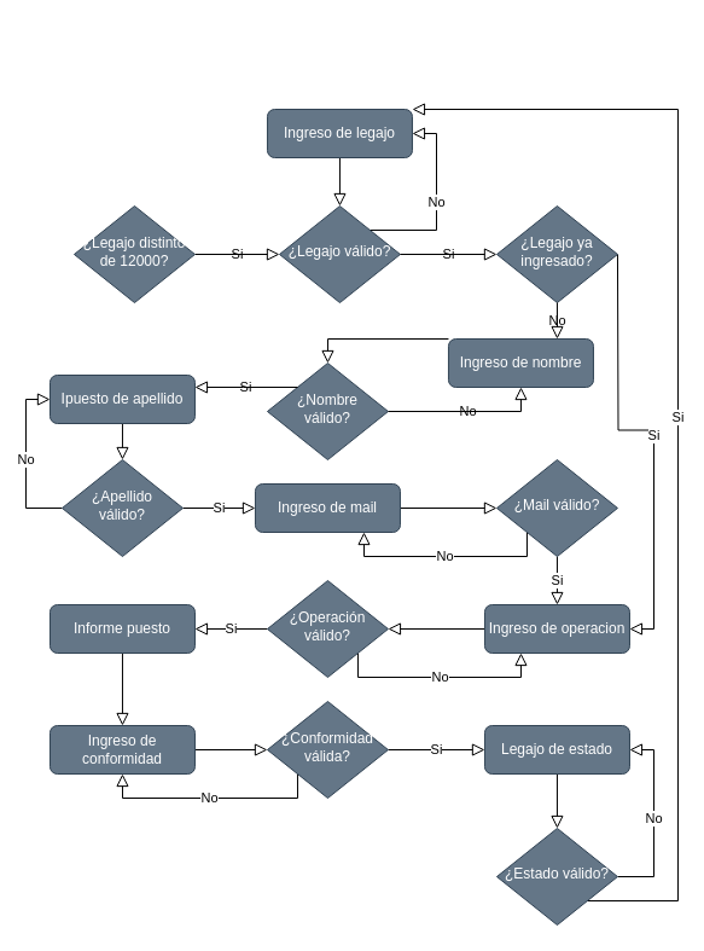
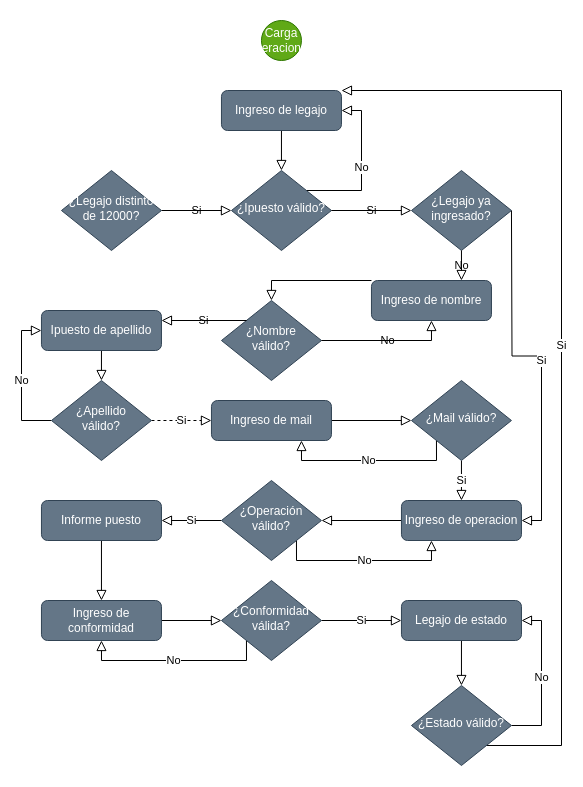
  <mxCell id="0" />
  <mxCell id="1" parent="0" />
  <mxCell id="2" value="Si" style="rounded=0;html=1;jettySize=auto;orthogonalLoop=1;fontSize=11;endArrow=block;endFill=0;endSize=8;strokeWidth=1;shadow=0;labelBackgroundColor=none;edgeStyle=orthogonalEdgeStyle;" parent="1" edge="1"><mxGeometry x="0.006" relative="1" as="geometry"><mxPoint x="160.96" y="210" as="sourcePoint" /><mxPoint x="230.96" y="210" as="targetPoint" /><mxPoint as="offset" /></mxGeometry></mxCell>
  <mxCell id="3" value="No" style="edgeStyle=orthogonalEdgeStyle;rounded=0;orthogonalLoop=1;jettySize=auto;html=1;exitX=1;exitY=0;exitDx=0;exitDy=0;entryX=1;entryY=0.5;entryDx=0;entryDy=0;endSize=8;endArrow=block;endFill=0;" edge="1" parent="1" source="4" target="43"><mxGeometry relative="1" as="geometry"><Array as="points"><mxPoint x="361" y="190" /><mxPoint x="361" y="110" /></Array></mxGeometry></mxCell>
- <mxCell id="4" value="&lt;font style=&quot;font-size: 12px;&quot;&gt;¿Legajo válido?&lt;/font&gt;" style="rhombus;whiteSpace=wrap;html=1;shadow=0;fontFamily=Helvetica;fontSize=12;align=center;strokeWidth=1;spacing=6;spacingTop=-4;fillColor=#647687;strokeColor=#314354;fontColor=#ffffff;" parent="1" vertex="1"><mxGeometry x="230.96" y="170" width="100" height="80" as="geometry" /></mxCell>
+ <mxCell id="4" value="&lt;font style=&quot;font-size: 12px;&quot;&gt;¿Ipuesto válido?&lt;/font&gt;" style="rhombus;whiteSpace=wrap;html=1;shadow=0;fontFamily=Helvetica;fontSize=12;align=center;strokeWidth=1;spacing=6;spacingTop=-4;fillColor=#647687;strokeColor=#314354;fontColor=#ffffff;" parent="1" vertex="1"><mxGeometry x="230.96" y="170" width="100" height="80" as="geometry" /></mxCell>
+ <mxCell id="5" value="Carga operaciones" style="ellipse;whiteSpace=wrap;html=1;aspect=fixed;fillColor=#60a917;fontColor=#ffffff;strokeColor=#2D7600;" vertex="1" parent="1"><mxGeometry x="260.96" width="40" height="40" as="geometry" y="20" /></mxCell>
  <mxCell id="6" value="Si" style="edgeStyle=orthogonalEdgeStyle;rounded=0;orthogonalLoop=1;jettySize=auto;html=1;exitX=1;exitY=0.5;exitDx=0;exitDy=0;entryX=1;entryY=0.5;entryDx=0;entryDy=0;endSize=8;endArrow=block;endFill=0;" edge="1" parent="1" target="23"><mxGeometry relative="1" as="geometry"><mxPoint x="510.96" y="210" as="sourcePoint" /></mxGeometry></mxCell>
  <mxCell id="7" value="&lt;font style=&quot;font-size: 12px;&quot;&gt;¿Legajo ya ingresado?&lt;/font&gt;" style="rhombus;whiteSpace=wrap;html=1;shadow=0;fontFamily=Helvetica;fontSize=12;align=center;strokeWidth=1;spacing=6;spacingTop=-4;fillColor=#647687;strokeColor=#314354;fontColor=#ffffff;" vertex="1" parent="1"><mxGeometry x="410.96" y="170" width="100" height="80" as="geometry" /></mxCell>
  <mxCell id="8" value="Si" style="rounded=0;html=1;jettySize=auto;orthogonalLoop=1;fontSize=11;endArrow=block;endFill=0;endSize=8;strokeWidth=1;shadow=0;labelBackgroundColor=none;edgeStyle=orthogonalEdgeStyle;exitX=1;exitY=0.5;exitDx=0;exitDy=0;entryX=0;entryY=0.5;entryDx=0;entryDy=0;" edge="1" parent="1"><mxGeometry relative="1" as="geometry"><mxPoint x="330.96" y="210" as="sourcePoint" /><mxPoint x="410.96" y="210" as="targetPoint" /></mxGeometry></mxCell>
  <mxCell id="9" value="I&lt;span style=&quot;background-color: initial;&quot;&gt;ngreso de nombre&lt;/span&gt;" style="rounded=1;whiteSpace=wrap;html=1;fontSize=12;glass=0;strokeWidth=1;shadow=0;fillColor=#647687;strokeColor=#314354;fontColor=#ffffff;" vertex="1" parent="1"><mxGeometry x="370.96" y="280" width="120" height="40" as="geometry" /></mxCell>
  <mxCell id="10" value="No" style="rounded=0;html=1;jettySize=auto;orthogonalLoop=1;fontSize=11;endArrow=block;endFill=0;endSize=8;strokeWidth=1;shadow=0;labelBackgroundColor=none;edgeStyle=orthogonalEdgeStyle;exitX=0.5;exitY=1;exitDx=0;exitDy=0;entryX=0.75;entryY=0;entryDx=0;entryDy=0;" edge="1" parent="1" target="9"><mxGeometry relative="1" as="geometry"><mxPoint x="460.96" y="250" as="sourcePoint" /><mxPoint x="35.91" y="280" as="targetPoint" /><Array as="points"><mxPoint x="460.96" y="270" /><mxPoint x="460.96" y="270" /></Array></mxGeometry></mxCell>
  <mxCell id="11" value="&lt;font style=&quot;font-size: 12px;&quot;&gt;¿Nombre válido?&lt;/font&gt;" style="rhombus;whiteSpace=wrap;html=1;shadow=0;fontFamily=Helvetica;fontSize=12;align=center;strokeWidth=1;spacing=6;spacingTop=-4;fillColor=#647687;strokeColor=#314354;fontColor=#ffffff;" vertex="1" parent="1"><mxGeometry x="220.96" y="300" width="100" height="80" as="geometry" /></mxCell>
  <mxCell id="12" value="" style="rounded=0;html=1;jettySize=auto;orthogonalLoop=1;fontSize=11;endArrow=block;endFill=0;endSize=8;strokeWidth=1;shadow=0;labelBackgroundColor=none;edgeStyle=orthogonalEdgeStyle;exitX=0;exitY=0;exitDx=0;exitDy=0;entryX=0.5;entryY=0;entryDx=0;entryDy=0;" edge="1" parent="1" source="9" target="11"><mxGeometry x="0.011" relative="1" as="geometry"><mxPoint x="240.96" y="340" as="sourcePoint" /><mxPoint x="130.96" y="340" as="targetPoint" /><Array as="points"><mxPoint x="270.96" y="280" /></Array><mxPoint as="offset" /></mxGeometry></mxCell>
  <mxCell id="13" value="No" style="rounded=0;html=1;jettySize=auto;orthogonalLoop=1;fontSize=11;endArrow=block;endFill=0;endSize=8;strokeWidth=1;shadow=0;labelBackgroundColor=none;edgeStyle=orthogonalEdgeStyle;exitX=1;exitY=0.5;exitDx=0;exitDy=0;entryX=0.5;entryY=1;entryDx=0;entryDy=0;" edge="1" parent="1" source="11" target="9"><mxGeometry x="0.011" relative="1" as="geometry"><mxPoint x="70.96" y="360" as="sourcePoint" /><mxPoint x="70.96" y="410" as="targetPoint" /><Array as="points" /><mxPoint as="offset" /></mxGeometry></mxCell>
  <mxCell id="14" style="edgeStyle=orthogonalEdgeStyle;rounded=0;orthogonalLoop=1;jettySize=auto;html=1;exitX=0.5;exitY=1;exitDx=0;exitDy=0;entryX=0.5;entryY=0;entryDx=0;entryDy=0;endArrow=block;endFill=0;endSize=8;" edge="1" parent="1" source="15" target="19"><mxGeometry relative="1" as="geometry" /></mxCell>
  <mxCell id="15" value="I&lt;span style=&quot;background-color: initial;&quot;&gt;puesto de apellido&lt;/span&gt;" style="rounded=1;whiteSpace=wrap;html=1;fontSize=12;glass=0;strokeWidth=1;shadow=0;fillColor=#647687;strokeColor=#314354;fontColor=#ffffff;" vertex="1" parent="1"><mxGeometry x="40.96" y="310" width="120" height="40" as="geometry" /></mxCell>
  <mxCell id="16" value="Si" style="rounded=0;html=1;jettySize=auto;orthogonalLoop=1;fontSize=11;endArrow=block;endFill=0;endSize=8;strokeWidth=1;shadow=0;labelBackgroundColor=none;edgeStyle=orthogonalEdgeStyle;exitX=0;exitY=0;exitDx=0;exitDy=0;entryX=1;entryY=0.25;entryDx=0;entryDy=0;" edge="1" parent="1" source="11" target="15"><mxGeometry x="0.011" relative="1" as="geometry"><mxPoint x="70.96" y="360" as="sourcePoint" /><mxPoint x="70.96" y="410" as="targetPoint" /><Array as="points"><mxPoint x="200.96" y="320" /><mxPoint x="200.96" y="320" /></Array><mxPoint as="offset" /></mxGeometry></mxCell>
  <mxCell id="17" value="No" style="edgeStyle=orthogonalEdgeStyle;rounded=0;orthogonalLoop=1;jettySize=auto;html=1;exitX=0;exitY=0.5;exitDx=0;exitDy=0;entryX=0;entryY=0.5;entryDx=0;entryDy=0;endArrow=block;endFill=0;endSize=8;" edge="1" parent="1" source="19" target="15"><mxGeometry relative="1" as="geometry"><Array as="points"><mxPoint x="20.96" y="420" /><mxPoint x="20.96" y="330" /></Array></mxGeometry></mxCell>
- <mxCell id="18" value="Si" style="edgeStyle=orthogonalEdgeStyle;rounded=0;orthogonalLoop=1;jettySize=auto;html=1;exitX=1;exitY=0.5;exitDx=0;exitDy=0;endArrow=block;endFill=0;endSize=8;" edge="1" parent="1" source="19" target="21"><mxGeometry relative="1" as="geometry" /></mxCell>
+ <mxCell id="18" value="Si" style="edgeStyle=orthogonalEdgeStyle;rounded=0;orthogonalLoop=1;jettySize=auto;html=1;exitX=1;exitY=0.5;exitDx=0;exitDy=0;endArrow=block;endFill=0;endSize=8;dashed=1;" edge="1" parent="1" source="19" target="21"><mxGeometry relative="1" as="geometry" /></mxCell>
  <mxCell id="19" value="&lt;font style=&quot;font-size: 12px;&quot;&gt;¿Apellido válido?&lt;/font&gt;" style="rhombus;whiteSpace=wrap;html=1;shadow=0;fontFamily=Helvetica;fontSize=12;align=center;strokeWidth=1;spacing=6;spacingTop=-4;fillColor=#647687;strokeColor=#314354;fontColor=#ffffff;" vertex="1" parent="1"><mxGeometry x="50.96" y="380" width="100" height="80" as="geometry" /></mxCell>
  <mxCell id="20" style="edgeStyle=orthogonalEdgeStyle;rounded=0;orthogonalLoop=1;jettySize=auto;html=1;exitX=1;exitY=0.5;exitDx=0;exitDy=0;endSize=8;endArrow=block;endFill=0;" edge="1" parent="1" source="21" target="26"><mxGeometry relative="1" as="geometry" /></mxCell>
  <mxCell id="21" value="I&lt;span style=&quot;background-color: initial;&quot;&gt;ngreso de mail&lt;/span&gt;" style="rounded=1;whiteSpace=wrap;html=1;fontSize=12;glass=0;strokeWidth=1;shadow=0;fillColor=#647687;strokeColor=#314354;fontColor=#ffffff;" vertex="1" parent="1"><mxGeometry x="210.96" y="400" width="120" height="40" as="geometry" /></mxCell>
  <mxCell id="22" style="edgeStyle=orthogonalEdgeStyle;rounded=0;orthogonalLoop=1;jettySize=auto;html=1;exitX=0;exitY=0.5;exitDx=0;exitDy=0;entryX=1;entryY=0.5;entryDx=0;entryDy=0;endSize=8;endArrow=block;endFill=0;" edge="1" parent="1" source="23" target="29"><mxGeometry relative="1" as="geometry" /></mxCell>
  <mxCell id="23" value="Ingreso de operacion" style="rounded=1;whiteSpace=wrap;html=1;fontSize=12;glass=0;strokeWidth=1;shadow=0;fillColor=#647687;strokeColor=#314354;fontColor=#ffffff;" vertex="1" parent="1"><mxGeometry x="400.96" y="500" width="120" height="40" as="geometry" /></mxCell>
  <mxCell id="24" value="No" style="edgeStyle=orthogonalEdgeStyle;rounded=0;orthogonalLoop=1;jettySize=auto;html=1;exitX=0;exitY=1;exitDx=0;exitDy=0;entryX=0.75;entryY=1;entryDx=0;entryDy=0;endSize=8;endArrow=block;endFill=0;" edge="1" parent="1" source="26" target="21"><mxGeometry relative="1" as="geometry"><Array as="points"><mxPoint x="435.96" y="460" /><mxPoint x="300.96" y="460" /></Array></mxGeometry></mxCell>
  <mxCell id="25" value="Si" style="edgeStyle=orthogonalEdgeStyle;rounded=0;orthogonalLoop=1;jettySize=auto;html=1;exitX=0.5;exitY=1;exitDx=0;exitDy=0;entryX=0.5;entryY=0;entryDx=0;entryDy=0;endSize=8;endArrow=block;endFill=0;" edge="1" parent="1" source="26" target="23"><mxGeometry relative="1" as="geometry" /></mxCell>
  <mxCell id="26" value="&lt;font style=&quot;font-size: 12px;&quot;&gt;¿Mail válido?&lt;/font&gt;" style="rhombus;whiteSpace=wrap;html=1;shadow=0;fontFamily=Helvetica;fontSize=12;align=center;strokeWidth=1;spacing=6;spacingTop=-4;fillColor=#647687;strokeColor=#314354;fontColor=#ffffff;" vertex="1" parent="1"><mxGeometry x="410.96" y="380" width="100" height="80" as="geometry" /></mxCell>
  <mxCell id="27" value="No" style="edgeStyle=orthogonalEdgeStyle;rounded=0;orthogonalLoop=1;jettySize=auto;html=1;exitX=1;exitY=1;exitDx=0;exitDy=0;entryX=0.25;entryY=1;entryDx=0;entryDy=0;endSize=8;endArrow=block;endFill=0;" edge="1" parent="1" source="29" target="23"><mxGeometry relative="1" as="geometry"><Array as="points"><mxPoint x="295.96" y="560" /><mxPoint x="430.96" y="560" /></Array></mxGeometry></mxCell>
  <mxCell id="28" value="Si" style="edgeStyle=orthogonalEdgeStyle;rounded=0;orthogonalLoop=1;jettySize=auto;html=1;exitX=0;exitY=0.5;exitDx=0;exitDy=0;entryX=1;entryY=0.5;entryDx=0;entryDy=0;strokeWidth=1;endSize=8;endArrow=block;endFill=0;" edge="1" parent="1" source="29" target="31"><mxGeometry relative="1" as="geometry" /></mxCell>
  <mxCell id="29" value="&lt;font style=&quot;font-size: 12px;&quot;&gt;¿Operación válido?&lt;/font&gt;" style="rhombus;whiteSpace=wrap;html=1;shadow=0;fontFamily=Helvetica;fontSize=12;align=center;strokeWidth=1;spacing=6;spacingTop=-4;fillColor=#647687;strokeColor=#314354;fontColor=#ffffff;" vertex="1" parent="1"><mxGeometry x="220.96" y="480" width="100" height="80" as="geometry" /></mxCell>
  <mxCell id="30" style="edgeStyle=orthogonalEdgeStyle;rounded=0;orthogonalLoop=1;jettySize=auto;html=1;exitX=0.5;exitY=1;exitDx=0;exitDy=0;entryX=0.5;entryY=0;entryDx=0;entryDy=0;endSize=8;endArrow=block;endFill=0;" edge="1" parent="1" source="31" target="33"><mxGeometry relative="1" as="geometry"><mxPoint x="101.16" y="580" as="targetPoint" /></mxGeometry></mxCell>
  <mxCell id="31" value="Informe puesto" style="rounded=1;whiteSpace=wrap;html=1;fontSize=12;glass=0;strokeWidth=1;shadow=0;fillColor=#647687;strokeColor=#314354;fontColor=#ffffff;" vertex="1" parent="1"><mxGeometry x="40.96" y="500" width="120" height="40" as="geometry" /></mxCell>
  <mxCell id="32" style="edgeStyle=orthogonalEdgeStyle;rounded=0;orthogonalLoop=1;jettySize=auto;html=1;exitX=1;exitY=0.5;exitDx=0;exitDy=0;entryX=0;entryY=0.5;entryDx=0;entryDy=0;endSize=8;endArrow=block;endFill=0;" edge="1" parent="1" source="33" target="36"><mxGeometry relative="1" as="geometry" /></mxCell>
  <mxCell id="33" value="Ingreso de conformidad" style="rounded=1;whiteSpace=wrap;html=1;fontSize=12;glass=0;strokeWidth=1;shadow=0;fillColor=#647687;strokeColor=#314354;fontColor=#ffffff;" vertex="1" parent="1"><mxGeometry x="40.96" y="600" width="120" height="40" as="geometry" /></mxCell>
  <mxCell id="34" value="No" style="edgeStyle=orthogonalEdgeStyle;rounded=0;orthogonalLoop=1;jettySize=auto;html=1;exitX=0;exitY=1;exitDx=0;exitDy=0;entryX=0.5;entryY=1;entryDx=0;entryDy=0;endSize=8;endArrow=block;endFill=0;" edge="1" parent="1" source="36" target="33"><mxGeometry relative="1" as="geometry"><Array as="points"><mxPoint x="245.96" y="660" /><mxPoint x="100.96" y="660" /></Array></mxGeometry></mxCell>
  <mxCell id="35" value="Si" style="edgeStyle=orthogonalEdgeStyle;rounded=0;orthogonalLoop=1;jettySize=auto;html=1;exitX=1;exitY=0.5;exitDx=0;exitDy=0;entryX=0;entryY=0.5;entryDx=0;entryDy=0;endSize=8;endArrow=block;endFill=0;" edge="1" parent="1" source="36" target="38"><mxGeometry relative="1" as="geometry" /></mxCell>
  <mxCell id="36" value="&lt;font style=&quot;font-size: 12px;&quot;&gt;¿Conformidad válida?&lt;/font&gt;" style="rhombus;whiteSpace=wrap;html=1;shadow=0;fontFamily=Helvetica;fontSize=12;align=center;strokeWidth=1;spacing=6;spacingTop=-4;fillColor=#647687;strokeColor=#314354;fontColor=#ffffff;" vertex="1" parent="1"><mxGeometry x="220.96" y="580" width="100" height="80" as="geometry" /></mxCell>
  <mxCell id="37" style="edgeStyle=orthogonalEdgeStyle;rounded=0;orthogonalLoop=1;jettySize=auto;html=1;exitX=0.5;exitY=1;exitDx=0;exitDy=0;entryX=0.5;entryY=0;entryDx=0;entryDy=0;endSize=8;endArrow=block;endFill=0;" edge="1" parent="1" source="38" target="41"><mxGeometry relative="1" as="geometry" /></mxCell>
  <mxCell id="38" value="Legajo de estado" style="rounded=1;whiteSpace=wrap;html=1;fontSize=12;glass=0;strokeWidth=1;shadow=0;fillColor=#647687;strokeColor=#314354;fontColor=#ffffff;" vertex="1" parent="1"><mxGeometry x="400.96" y="600" width="120" height="40" as="geometry" /></mxCell>
  <mxCell id="39" value="No" style="edgeStyle=orthogonalEdgeStyle;rounded=0;orthogonalLoop=1;jettySize=auto;html=1;exitX=1;exitY=0.5;exitDx=0;exitDy=0;entryX=1;entryY=0.5;entryDx=0;entryDy=0;endSize=8;endArrow=block;endFill=0;" edge="1" parent="1" source="41" target="38"><mxGeometry relative="1" as="geometry"><Array as="points"><mxPoint x="540.96" y="725" /><mxPoint x="540.96" y="620" /></Array></mxGeometry></mxCell>
  <mxCell id="40" value="Si" style="edgeStyle=orthogonalEdgeStyle;rounded=0;orthogonalLoop=1;jettySize=auto;html=1;exitX=1;exitY=1;exitDx=0;exitDy=0;entryX=1;entryY=0;entryDx=0;entryDy=0;endArrow=block;endFill=0;endSize=8;" edge="1" parent="1" source="41" target="43"><mxGeometry relative="1" as="geometry"><mxPoint x="581" y="90" as="targetPoint" /><Array as="points"><mxPoint x="561" y="745" /><mxPoint x="561" y="90" /></Array></mxGeometry></mxCell>
  <mxCell id="41" value="¿Estado válido?" style="rhombus;whiteSpace=wrap;html=1;shadow=0;fontFamily=Helvetica;fontSize=12;align=center;strokeWidth=1;spacing=6;spacingTop=-4;fillColor=#647687;strokeColor=#314354;fontColor=#ffffff;" vertex="1" parent="1"><mxGeometry x="410.96" y="685" width="100" height="80" as="geometry" /></mxCell>
  <mxCell id="42" style="edgeStyle=orthogonalEdgeStyle;rounded=0;orthogonalLoop=1;jettySize=auto;html=1;exitX=0.5;exitY=1;exitDx=0;exitDy=0;entryX=0.5;entryY=0;entryDx=0;entryDy=0;endArrow=block;endFill=0;endSize=8;" edge="1" parent="1" source="43" target="4"><mxGeometry relative="1" as="geometry" /></mxCell>
  <mxCell id="43" value="I&lt;span style=&quot;background-color: initial;&quot;&gt;ngreso de legajo&lt;/span&gt;" style="rounded=1;whiteSpace=wrap;html=1;fontSize=12;glass=0;strokeWidth=1;shadow=0;fillColor=#647687;strokeColor=#314354;fontColor=#ffffff;" vertex="1" parent="1"><mxGeometry x="220.96" y="90" width="120" height="40" as="geometry" /></mxCell>
  <mxCell id="44" value="&lt;font style=&quot;font-size: 12px;&quot;&gt;¿Legajo distinto de 12000?&lt;/font&gt;" style="rhombus;whiteSpace=wrap;html=1;shadow=0;fontFamily=Helvetica;fontSize=12;align=center;strokeWidth=1;spacing=6;spacingTop=-4;fillColor=#647687;strokeColor=#314354;fontColor=#ffffff;" vertex="1" parent="1"><mxGeometry x="60.96" y="170" width="100" height="80" as="geometry" /></mxCell>
